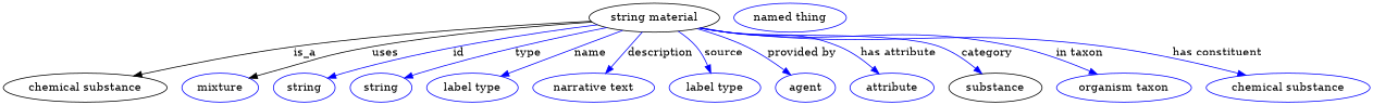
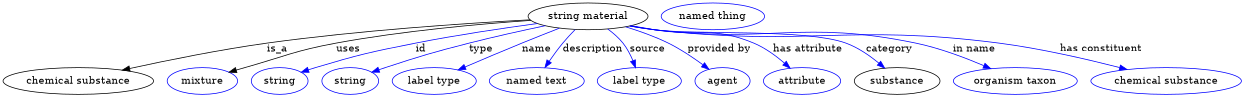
  digraph {
    node [color=blue]
    edge [color=blue style=solid]
    n1 [height=0.5 label="string material" width=2.1484 color=""]
    "chemical substance" [height=0.5 width=2.2026 color=""]
    mixture [height=0.5 width=1.0652]
    n4 [height=0.5 label=string width=0.84854]
    n5 [height=0.5 label=string width=0.84854]
    n6 [height=0.5 label="label type" width=1.2638]
-   n7 [height=0.5 label="narrative text" width=1.6068]
+   n7 [height=0.5 label="named text" width=1.6068]
    n8 [height=0.5 label="label type" width=1.2638]
    n9 [height=0.5 label=agent width=0.83048]
    n10 [height=0.5 label=attribute width=1.1193]
    n11 [height=0.5 label=substance width=1.1374 color=""]
    n12 [height=0.5 label="organism taxon" width=1.8234]
    n13 [height=0.5 label="chemical substance" width=2.2026]
    n14 [height=0.5 label="named thing" width=1.5346]
    n1 -> "chemical substance" [label=is_a color="" style=""]
    n1 -> mixture [label=uses color="" style=""]
    n1 -> n4 [label=id]
    n1 -> n5 [label=type]
    n1 -> n6 [label=name]
    n1 -> n7 [label=description]
    n1 -> n8 [label=source]
    n1 -> n9 [label="provided by"]
    n1 -> n10 [label="has attribute"]
    n1 -> n11 [label=category]
-   n1 -> n12 [label="in taxon"]
+   n1 -> n12 [label="in name"]
    n1 -> n13 [label="has constituent"]
  }
